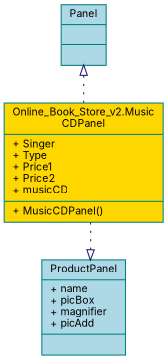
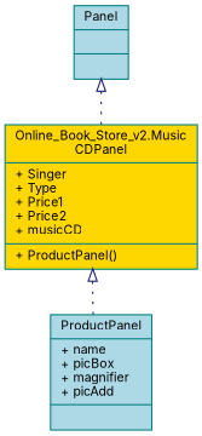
  digraph {
    fontname=Inter
    node [color=teal fillcolor=lightblue fontname=Inter fontsize=10 shape=record style=filled]
    edge [arrowtail=onormal color=midnightblue dir=back fontname=Inter fontsize=10 labelfontname=Helvetica labelfontsize=10 style=dotted]
-   n1 [fillcolor=gold fontcolor=black height=0.2 label="{Online_Book_Store_v2.Music\lCDPanel\n|+ Singer\l+ Type\l+ Price1\l+ Price2\l+ musicCD\l|+ MusicCDPanel()\l}" width=0.4]
+   n1 [fillcolor=gold fontcolor=black height=0.2 label="{Online_Book_Store_v2.Music\lCDPanel\n|+ Singer\l+ Type\l+ Price1\l+ Price2\l+ musicCD\l|+ ProductPanel()\l}" width=0.4]
    n2 [height=0.2 label="{ProductPanel\n|+ name\l+ picBox\l+ magnifier\l+ picAdd\l|}" width=0.4]
    n3 [height=0.2 label="{Panel\n||}" width=0.4]
-   n2 -> n1
+   n1 -> n2
    n3 -> n1
  }
